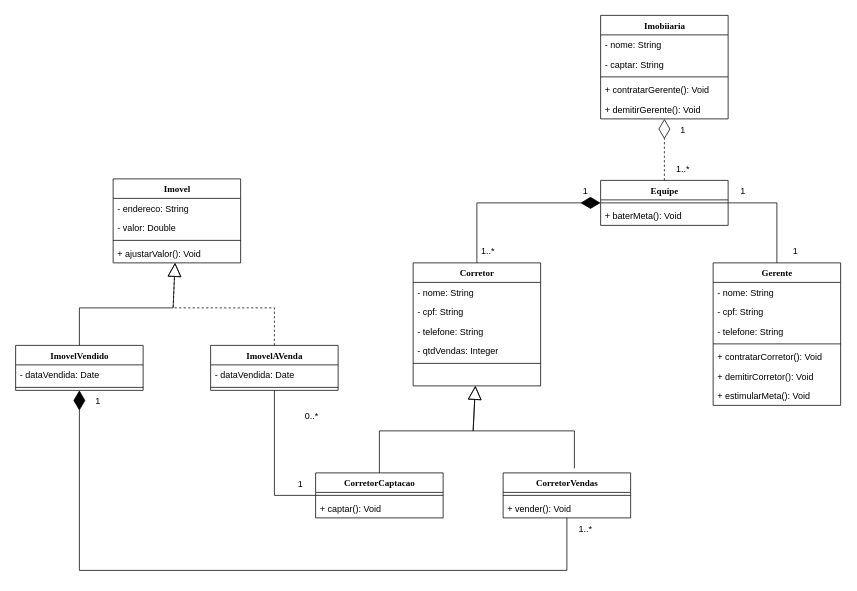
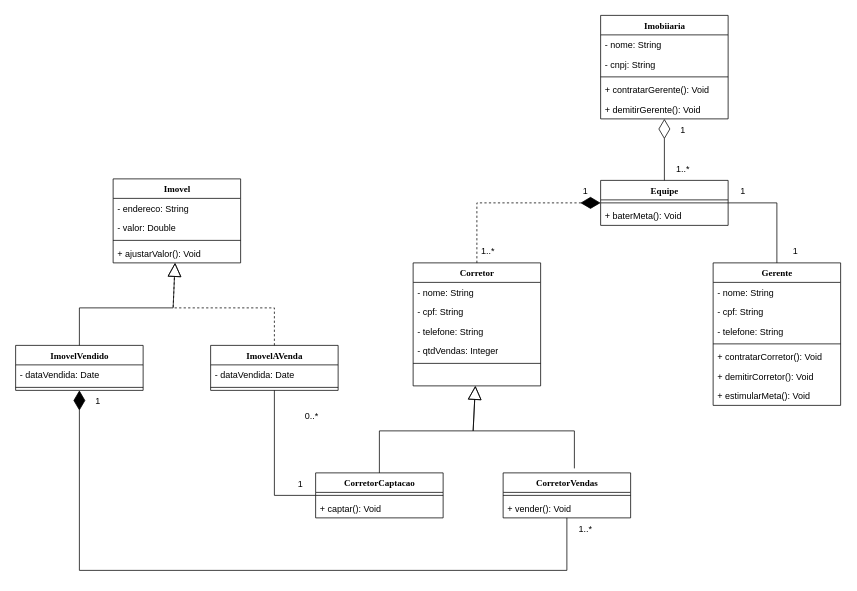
  <mxCell id="0" />
  <mxCell id="1" parent="0" />
  <mxCell id="2" value="Corretor" style="swimlane;html=1;fontStyle=1;align=center;verticalAlign=top;childLayout=stackLayout;horizontal=1;startSize=26;horizontalStack=0;resizeParent=1;resizeLast=0;collapsible=1;marginBottom=0;swimlaneFillColor=#ffffff;rounded=0;shadow=0;comic=0;labelBackgroundColor=none;strokeWidth=1;fillColor=none;fontFamily=Verdana;fontSize=12" parent="1" vertex="1"><mxGeometry x="550" y="350" width="170" height="164" as="geometry" /></mxCell>
  <mxCell id="3" value="- nome: String" style="text;html=1;strokeColor=none;fillColor=none;align=left;verticalAlign=top;spacingLeft=4;spacingRight=4;whiteSpace=wrap;overflow=hidden;rotatable=0;points=[[0,0.5],[1,0.5]];portConstraint=eastwest;" parent="2" vertex="1"><mxGeometry y="26" width="170" height="26" as="geometry" /></mxCell>
  <mxCell id="4" value="- cpf: String" style="text;html=1;strokeColor=none;fillColor=none;align=left;verticalAlign=top;spacingLeft=4;spacingRight=4;whiteSpace=wrap;overflow=hidden;rotatable=0;points=[[0,0.5],[1,0.5]];portConstraint=eastwest;" parent="2" vertex="1"><mxGeometry y="52" width="170" height="26" as="geometry" /></mxCell>
  <mxCell id="5" value="- telefone: String" style="text;html=1;strokeColor=none;fillColor=none;align=left;verticalAlign=top;spacingLeft=4;spacingRight=4;whiteSpace=wrap;overflow=hidden;rotatable=0;points=[[0,0.5],[1,0.5]];portConstraint=eastwest;" parent="2" vertex="1"><mxGeometry y="78" width="170" height="26" as="geometry" /></mxCell>
  <mxCell id="6" value="- qtdVendas: Integer" style="text;html=1;strokeColor=none;fillColor=none;align=left;verticalAlign=top;spacingLeft=4;spacingRight=4;whiteSpace=wrap;overflow=hidden;rotatable=0;points=[[0,0.5],[1,0.5]];portConstraint=eastwest;" vertex="1" parent="2"><mxGeometry y="104" width="170" height="26" as="geometry" /></mxCell>
  <mxCell id="7" value="" style="line;html=1;strokeWidth=1;fillColor=none;align=left;verticalAlign=middle;spacingTop=-1;spacingLeft=3;spacingRight=3;rotatable=0;labelPosition=right;points=[];portConstraint=eastwest;" parent="2" vertex="1"><mxGeometry y="130" width="170" height="8" as="geometry" /></mxCell>
  <mxCell id="8" value="Imobiiaria" style="swimlane;html=1;fontStyle=1;align=center;verticalAlign=top;childLayout=stackLayout;horizontal=1;startSize=26;horizontalStack=0;resizeParent=1;resizeLast=0;collapsible=1;marginBottom=0;swimlaneFillColor=#ffffff;rounded=0;shadow=0;comic=0;labelBackgroundColor=none;strokeWidth=1;fillColor=none;fontFamily=Verdana;fontSize=12" vertex="1" parent="1"><mxGeometry x="800" y="20" width="170" height="138" as="geometry" /></mxCell>
  <mxCell id="9" value="- nome: String" style="text;html=1;strokeColor=none;fillColor=none;align=left;verticalAlign=top;spacingLeft=4;spacingRight=4;whiteSpace=wrap;overflow=hidden;rotatable=0;points=[[0,0.5],[1,0.5]];portConstraint=eastwest;" vertex="1" parent="8"><mxGeometry y="26" width="170" height="26" as="geometry" /></mxCell>
- <mxCell id="10" value="- captar: String" style="text;html=1;strokeColor=none;fillColor=none;align=left;verticalAlign=top;spacingLeft=4;spacingRight=4;whiteSpace=wrap;overflow=hidden;rotatable=0;points=[[0,0.5],[1,0.5]];portConstraint=eastwest;" vertex="1" parent="8"><mxGeometry y="52" width="170" height="26" as="geometry" /></mxCell>
+ <mxCell id="10" value="- cnpj: String" style="text;html=1;strokeColor=none;fillColor=none;align=left;verticalAlign=top;spacingLeft=4;spacingRight=4;whiteSpace=wrap;overflow=hidden;rotatable=0;points=[[0,0.5],[1,0.5]];portConstraint=eastwest;" vertex="1" parent="8"><mxGeometry y="52" width="170" height="26" as="geometry" /></mxCell>
  <mxCell id="11" value="" style="line;html=1;strokeWidth=1;fillColor=none;align=left;verticalAlign=middle;spacingTop=-1;spacingLeft=3;spacingRight=3;rotatable=0;labelPosition=right;points=[];portConstraint=eastwest;" vertex="1" parent="8"><mxGeometry y="78" width="170" height="8" as="geometry" /></mxCell>
  <mxCell id="12" value="+ contratarGerente(): Void" style="text;html=1;strokeColor=none;fillColor=none;align=left;verticalAlign=top;spacingLeft=4;spacingRight=4;whiteSpace=wrap;overflow=hidden;rotatable=0;points=[[0,0.5],[1,0.5]];portConstraint=eastwest;" vertex="1" parent="8"><mxGeometry y="86" width="170" height="26" as="geometry" /></mxCell>
  <mxCell id="13" value="+ demitirGerente(): Void" style="text;html=1;strokeColor=none;fillColor=none;align=left;verticalAlign=top;spacingLeft=4;spacingRight=4;whiteSpace=wrap;overflow=hidden;rotatable=0;points=[[0,0.5],[1,0.5]];portConstraint=eastwest;" vertex="1" parent="8"><mxGeometry y="112" width="170" height="26" as="geometry" /></mxCell>
  <mxCell id="14" style="edgeStyle=orthogonalEdgeStyle;rounded=0;orthogonalLoop=1;jettySize=auto;html=1;entryX=1;entryY=0.5;entryDx=0;entryDy=0;exitX=0.5;exitY=0;exitDx=0;exitDy=0;endArrow=none;endFill=0;" edge="1" parent="1" source="15" target="23"><mxGeometry relative="1" as="geometry" /></mxCell>
  <mxCell id="15" value="Gerente" style="swimlane;html=1;fontStyle=1;align=center;verticalAlign=top;childLayout=stackLayout;horizontal=1;startSize=26;horizontalStack=0;resizeParent=1;resizeLast=0;collapsible=1;marginBottom=0;swimlaneFillColor=#ffffff;rounded=0;shadow=0;comic=0;labelBackgroundColor=none;strokeWidth=1;fillColor=none;fontFamily=Verdana;fontSize=12" vertex="1" parent="1"><mxGeometry x="950" y="350" width="170" height="190" as="geometry" /></mxCell>
  <mxCell id="16" value="- nome: String" style="text;html=1;strokeColor=none;fillColor=none;align=left;verticalAlign=top;spacingLeft=4;spacingRight=4;whiteSpace=wrap;overflow=hidden;rotatable=0;points=[[0,0.5],[1,0.5]];portConstraint=eastwest;" vertex="1" parent="15"><mxGeometry y="26" width="170" height="26" as="geometry" /></mxCell>
  <mxCell id="17" value="- cpf: String" style="text;html=1;strokeColor=none;fillColor=none;align=left;verticalAlign=top;spacingLeft=4;spacingRight=4;whiteSpace=wrap;overflow=hidden;rotatable=0;points=[[0,0.5],[1,0.5]];portConstraint=eastwest;" vertex="1" parent="15"><mxGeometry y="52" width="170" height="26" as="geometry" /></mxCell>
  <mxCell id="18" value="- telefone: String" style="text;html=1;strokeColor=none;fillColor=none;align=left;verticalAlign=top;spacingLeft=4;spacingRight=4;whiteSpace=wrap;overflow=hidden;rotatable=0;points=[[0,0.5],[1,0.5]];portConstraint=eastwest;" vertex="1" parent="15"><mxGeometry y="78" width="170" height="26" as="geometry" /></mxCell>
  <mxCell id="19" value="" style="line;html=1;strokeWidth=1;fillColor=none;align=left;verticalAlign=middle;spacingTop=-1;spacingLeft=3;spacingRight=3;rotatable=0;labelPosition=right;points=[];portConstraint=eastwest;" vertex="1" parent="15"><mxGeometry y="104" width="170" height="8" as="geometry" /></mxCell>
  <mxCell id="20" value="+ contratarCorretor(): Void" style="text;html=1;strokeColor=none;fillColor=none;align=left;verticalAlign=top;spacingLeft=4;spacingRight=4;whiteSpace=wrap;overflow=hidden;rotatable=0;points=[[0,0.5],[1,0.5]];portConstraint=eastwest;" vertex="1" parent="15"><mxGeometry y="112" width="170" height="26" as="geometry" /></mxCell>
  <mxCell id="21" value="+ demitirCorretor(): Void" style="text;html=1;strokeColor=none;fillColor=none;align=left;verticalAlign=top;spacingLeft=4;spacingRight=4;whiteSpace=wrap;overflow=hidden;rotatable=0;points=[[0,0.5],[1,0.5]];portConstraint=eastwest;" vertex="1" parent="15"><mxGeometry y="138" width="170" height="26" as="geometry" /></mxCell>
  <mxCell id="22" value="+ estimularMeta(): Void" style="text;html=1;strokeColor=none;fillColor=none;align=left;verticalAlign=top;spacingLeft=4;spacingRight=4;whiteSpace=wrap;overflow=hidden;rotatable=0;points=[[0,0.5],[1,0.5]];portConstraint=eastwest;" vertex="1" parent="15"><mxGeometry y="164" width="170" height="26" as="geometry" /></mxCell>
  <mxCell id="23" value="Equipe" style="swimlane;html=1;fontStyle=1;align=center;verticalAlign=top;childLayout=stackLayout;horizontal=1;startSize=26;horizontalStack=0;resizeParent=1;resizeLast=0;collapsible=1;marginBottom=0;swimlaneFillColor=#ffffff;rounded=0;shadow=0;comic=0;labelBackgroundColor=none;strokeWidth=1;fillColor=none;fontFamily=Verdana;fontSize=12" vertex="1" parent="1"><mxGeometry x="800" y="240" width="170" height="60" as="geometry" /></mxCell>
  <mxCell id="24" value="" style="line;html=1;strokeWidth=1;fillColor=none;align=left;verticalAlign=middle;spacingTop=-1;spacingLeft=3;spacingRight=3;rotatable=0;labelPosition=right;points=[];portConstraint=eastwest;" vertex="1" parent="23"><mxGeometry y="26" width="170" height="8" as="geometry" /></mxCell>
  <mxCell id="25" value="+ baterMeta(): Void" style="text;html=1;strokeColor=none;fillColor=none;align=left;verticalAlign=top;spacingLeft=4;spacingRight=4;whiteSpace=wrap;overflow=hidden;rotatable=0;points=[[0,0.5],[1,0.5]];portConstraint=eastwest;" vertex="1" parent="23"><mxGeometry y="34" width="170" height="26" as="geometry" /></mxCell>
- <mxCell id="26" value="" style="endArrow=diamondThin;endFill=1;endSize=24;html=1;rounded=0;entryX=0;entryY=0.5;entryDx=0;entryDy=0;exitX=0.5;exitY=0;exitDx=0;exitDy=0;" edge="1" parent="1" source="2" target="23"><mxGeometry width="160" relative="1" as="geometry"><mxPoint x="560" y="190" as="sourcePoint" /><mxPoint x="720" y="190" as="targetPoint" /><Array as="points"><mxPoint x="635" y="270" /></Array></mxGeometry></mxCell>
- <mxCell id="27" value="" style="endArrow=diamondThin;endFill=0;endSize=24;html=1;rounded=0;exitX=0.5;exitY=0;exitDx=0;exitDy=0;dashed=1;" edge="1" parent="1" source="23" target="8"><mxGeometry width="160" relative="1" as="geometry"><mxPoint x="850" y="250" as="sourcePoint" /><mxPoint x="1010" y="250" as="targetPoint" /></mxGeometry></mxCell>
+ <mxCell id="26" value="" style="endArrow=diamondThin;endFill=1;endSize=24;html=1;rounded=0;entryX=0;entryY=0.5;entryDx=0;entryDy=0;exitX=0.5;exitY=0;exitDx=0;exitDy=0;dashed=1;" edge="1" parent="1" source="2" target="23"><mxGeometry width="160" relative="1" as="geometry"><mxPoint x="560" y="190" as="sourcePoint" /><mxPoint x="720" y="190" as="targetPoint" /><Array as="points"><mxPoint x="635" y="270" /></Array></mxGeometry></mxCell>
+ <mxCell id="27" value="" style="endArrow=diamondThin;endFill=0;endSize=24;html=1;rounded=0;exitX=0.5;exitY=0;exitDx=0;exitDy=0;" edge="1" parent="1" source="23" target="8"><mxGeometry width="160" relative="1" as="geometry"><mxPoint x="850" y="250" as="sourcePoint" /><mxPoint x="1010" y="250" as="targetPoint" /></mxGeometry></mxCell>
  <mxCell id="28" value="1..*" style="text;html=1;align=center;verticalAlign=middle;whiteSpace=wrap;rounded=0;" vertex="1" parent="1"><mxGeometry x="880" y="210" width="60" height="30" as="geometry" /></mxCell>
  <mxCell id="29" value="1" style="text;html=1;align=center;verticalAlign=middle;whiteSpace=wrap;rounded=0;" vertex="1" parent="1"><mxGeometry x="880" y="158" width="60" height="30" as="geometry" /></mxCell>
  <mxCell id="30" value="1" style="text;html=1;align=center;verticalAlign=middle;whiteSpace=wrap;rounded=0;" vertex="1" parent="1"><mxGeometry x="750" y="240" width="60" height="30" as="geometry" /></mxCell>
  <mxCell id="31" value="1..*" style="text;html=1;align=center;verticalAlign=middle;whiteSpace=wrap;rounded=0;" vertex="1" parent="1"><mxGeometry x="620" y="320" width="60" height="30" as="geometry" /></mxCell>
  <mxCell id="32" value="1" style="text;html=1;align=center;verticalAlign=middle;whiteSpace=wrap;rounded=0;" vertex="1" parent="1"><mxGeometry x="960" y="240" width="60" height="30" as="geometry" /></mxCell>
  <mxCell id="33" value="1" style="text;html=1;align=center;verticalAlign=middle;whiteSpace=wrap;rounded=0;" vertex="1" parent="1"><mxGeometry x="1030" y="320" width="60" height="30" as="geometry" /></mxCell>
  <mxCell id="34" value="Imovel" style="swimlane;html=1;fontStyle=1;align=center;verticalAlign=top;childLayout=stackLayout;horizontal=1;startSize=26;horizontalStack=0;resizeParent=1;resizeLast=0;collapsible=1;marginBottom=0;swimlaneFillColor=#ffffff;rounded=0;shadow=0;comic=0;labelBackgroundColor=none;strokeWidth=1;fillColor=none;fontFamily=Verdana;fontSize=12" vertex="1" parent="1"><mxGeometry x="150" y="238" width="170" height="112" as="geometry" /></mxCell>
  <mxCell id="35" value="- endereco: String" style="text;html=1;strokeColor=none;fillColor=none;align=left;verticalAlign=top;spacingLeft=4;spacingRight=4;whiteSpace=wrap;overflow=hidden;rotatable=0;points=[[0,0.5],[1,0.5]];portConstraint=eastwest;" vertex="1" parent="34"><mxGeometry y="26" width="170" height="26" as="geometry" /></mxCell>
  <mxCell id="36" value="- valor: Double" style="text;html=1;strokeColor=none;fillColor=none;align=left;verticalAlign=top;spacingLeft=4;spacingRight=4;whiteSpace=wrap;overflow=hidden;rotatable=0;points=[[0,0.5],[1,0.5]];portConstraint=eastwest;" vertex="1" parent="34"><mxGeometry y="52" width="170" height="26" as="geometry" /></mxCell>
  <mxCell id="37" value="" style="line;html=1;strokeWidth=1;fillColor=none;align=left;verticalAlign=middle;spacingTop=-1;spacingLeft=3;spacingRight=3;rotatable=0;labelPosition=right;points=[];portConstraint=eastwest;" vertex="1" parent="34"><mxGeometry y="78" width="170" height="8" as="geometry" /></mxCell>
  <mxCell id="38" value="+ ajustarValor(): Void" style="text;html=1;strokeColor=none;fillColor=none;align=left;verticalAlign=top;spacingLeft=4;spacingRight=4;whiteSpace=wrap;overflow=hidden;rotatable=0;points=[[0,0.5],[1,0.5]];portConstraint=eastwest;" vertex="1" parent="34"><mxGeometry y="86" width="170" height="26" as="geometry" /></mxCell>
  <mxCell id="39" value="ImovelVendido" style="swimlane;html=1;fontStyle=1;align=center;verticalAlign=top;childLayout=stackLayout;horizontal=1;startSize=26;horizontalStack=0;resizeParent=1;resizeLast=0;collapsible=1;marginBottom=0;swimlaneFillColor=#ffffff;rounded=0;shadow=0;comic=0;labelBackgroundColor=none;strokeWidth=1;fillColor=none;fontFamily=Verdana;fontSize=12" vertex="1" parent="1"><mxGeometry y="460" width="170" height="60" as="geometry" x="20" /></mxCell>
  <mxCell id="40" value="- dataVendida: Date" style="text;html=1;strokeColor=none;fillColor=none;align=left;verticalAlign=top;spacingLeft=4;spacingRight=4;whiteSpace=wrap;overflow=hidden;rotatable=0;points=[[0,0.5],[1,0.5]];portConstraint=eastwest;" vertex="1" parent="39"><mxGeometry y="26" width="170" height="26" as="geometry" /></mxCell>
  <mxCell id="41" value="" style="line;html=1;strokeWidth=1;fillColor=none;align=left;verticalAlign=middle;spacingTop=-1;spacingLeft=3;spacingRight=3;rotatable=0;labelPosition=right;points=[];portConstraint=eastwest;" vertex="1" parent="39"><mxGeometry y="52" width="170" height="8" as="geometry" /></mxCell>
  <mxCell id="42" value="ImovelAVenda" style="swimlane;html=1;fontStyle=1;align=center;verticalAlign=top;childLayout=stackLayout;horizontal=1;startSize=26;horizontalStack=0;resizeParent=1;resizeLast=0;collapsible=1;marginBottom=0;swimlaneFillColor=#ffffff;rounded=0;shadow=0;comic=0;labelBackgroundColor=none;strokeWidth=1;fillColor=none;fontFamily=Verdana;fontSize=12" vertex="1" parent="1"><mxGeometry x="280" y="460" width="170" height="60" as="geometry" /></mxCell>
  <mxCell id="43" value="- dataVendida: Date" style="text;html=1;strokeColor=none;fillColor=none;align=left;verticalAlign=top;spacingLeft=4;spacingRight=4;whiteSpace=wrap;overflow=hidden;rotatable=0;points=[[0,0.5],[1,0.5]];portConstraint=eastwest;" vertex="1" parent="42"><mxGeometry y="26" width="170" height="26" as="geometry" /></mxCell>
  <mxCell id="44" value="" style="line;html=1;strokeWidth=1;fillColor=none;align=left;verticalAlign=middle;spacingTop=-1;spacingLeft=3;spacingRight=3;rotatable=0;labelPosition=right;points=[];portConstraint=eastwest;" vertex="1" parent="42"><mxGeometry y="52" width="170" height="8" as="geometry" /></mxCell>
  <mxCell id="45" value="" style="endArrow=block;endSize=16;endFill=0;html=1;rounded=0;exitX=0.5;exitY=0;exitDx=0;exitDy=0;" edge="1" parent="1" source="39" target="34"><mxGeometry width="160" relative="1" as="geometry"><mxPoint x="310" y="440" as="sourcePoint" /><mxPoint x="227.414" y="350" as="targetPoint" /><Array as="points"><mxPoint x="105" y="410" /><mxPoint x="230" y="410" /></Array></mxGeometry></mxCell>
  <mxCell id="46" value="" style="endArrow=block;endSize=16;endFill=0;html=1;rounded=0;dashed=1;" edge="1" parent="1" source="42" target="34"><mxGeometry width="160" relative="1" as="geometry"><mxPoint x="115" y="470" as="sourcePoint" /><mxPoint x="227.414" y="350" as="targetPoint" /><Array as="points"><mxPoint x="365" y="410" /><mxPoint x="230" y="410" /></Array></mxGeometry></mxCell>
  <mxCell id="47" style="edgeStyle=orthogonalEdgeStyle;rounded=0;orthogonalLoop=1;jettySize=auto;html=1;exitX=0;exitY=0.5;exitDx=0;exitDy=0;endArrow=none;endFill=0;" edge="1" parent="1" source="48" target="42"><mxGeometry relative="1" as="geometry" /></mxCell>
  <mxCell id="48" value="CorretorCaptacao" style="swimlane;html=1;fontStyle=1;align=center;verticalAlign=top;childLayout=stackLayout;horizontal=1;startSize=26;horizontalStack=0;resizeParent=1;resizeLast=0;collapsible=1;marginBottom=0;swimlaneFillColor=#ffffff;rounded=0;shadow=0;comic=0;labelBackgroundColor=none;strokeWidth=1;fillColor=none;fontFamily=Verdana;fontSize=12" vertex="1" parent="1"><mxGeometry x="420" y="630" width="170" height="60" as="geometry" /></mxCell>
  <mxCell id="49" value="" style="line;html=1;strokeWidth=1;fillColor=none;align=left;verticalAlign=middle;spacingTop=-1;spacingLeft=3;spacingRight=3;rotatable=0;labelPosition=right;points=[];portConstraint=eastwest;" vertex="1" parent="48"><mxGeometry y="26" width="170" height="8" as="geometry" /></mxCell>
  <mxCell id="50" value="+ captar(): Void" style="text;html=1;strokeColor=none;fillColor=none;align=left;verticalAlign=top;spacingLeft=4;spacingRight=4;whiteSpace=wrap;overflow=hidden;rotatable=0;points=[[0,0.5],[1,0.5]];portConstraint=eastwest;" vertex="1" parent="48"><mxGeometry y="34" width="170" height="26" as="geometry" /></mxCell>
  <mxCell id="51" value="CorretorVendas" style="swimlane;html=1;fontStyle=1;align=center;verticalAlign=top;childLayout=stackLayout;horizontal=1;startSize=26;horizontalStack=0;resizeParent=1;resizeLast=0;collapsible=1;marginBottom=0;swimlaneFillColor=#ffffff;rounded=0;shadow=0;comic=0;labelBackgroundColor=none;strokeWidth=1;fillColor=none;fontFamily=Verdana;fontSize=12" vertex="1" parent="1"><mxGeometry x="670" y="630" width="170" height="60" as="geometry" /></mxCell>
  <mxCell id="52" value="" style="line;html=1;strokeWidth=1;fillColor=none;align=left;verticalAlign=middle;spacingTop=-1;spacingLeft=3;spacingRight=3;rotatable=0;labelPosition=right;points=[];portConstraint=eastwest;" vertex="1" parent="51"><mxGeometry y="26" width="170" height="8" as="geometry" /></mxCell>
  <mxCell id="53" value="+ vender(): Void" style="text;html=1;strokeColor=none;fillColor=none;align=left;verticalAlign=top;spacingLeft=4;spacingRight=4;whiteSpace=wrap;overflow=hidden;rotatable=0;points=[[0,0.5],[1,0.5]];portConstraint=eastwest;" vertex="1" parent="51"><mxGeometry y="34" width="170" height="26" as="geometry" /></mxCell>
  <mxCell id="54" value="" style="endArrow=block;endSize=16;endFill=0;html=1;rounded=0;exitX=0.5;exitY=0;exitDx=0;exitDy=0;" edge="1" parent="1" source="48"><mxGeometry width="160" relative="1" as="geometry"><mxPoint x="505" y="624" as="sourcePoint" /><mxPoint x="633" y="514" as="targetPoint" /><Array as="points"><mxPoint x="505" y="574" /><mxPoint x="630" y="574" /></Array></mxGeometry></mxCell>
  <mxCell id="55" value="" style="endArrow=block;endSize=16;endFill=0;html=1;rounded=0;" edge="1" parent="1"><mxGeometry width="160" relative="1" as="geometry"><mxPoint x="765" y="624" as="sourcePoint" /><mxPoint x="633" y="514" as="targetPoint" /><Array as="points"><mxPoint x="765" y="574" /><mxPoint x="630" y="574" /></Array></mxGeometry></mxCell>
  <mxCell id="56" value="" style="endArrow=diamondThin;endFill=1;endSize=24;html=1;rounded=0;" edge="1" parent="1" source="51" target="39"><mxGeometry width="160" relative="1" as="geometry"><mxPoint x="450" y="710" as="sourcePoint" /><mxPoint x="610" y="710" as="targetPoint" /><Array as="points"><mxPoint x="755" y="760" /><mxPoint x="105" y="760" /></Array></mxGeometry></mxCell>
  <mxCell id="57" value="1" style="text;html=1;align=center;verticalAlign=middle;whiteSpace=wrap;rounded=0;" vertex="1" parent="1"><mxGeometry x="370" y="630" width="60" height="30" as="geometry" /></mxCell>
  <mxCell id="58" value="0..*" style="text;html=1;align=center;verticalAlign=middle;whiteSpace=wrap;rounded=0;" vertex="1" parent="1"><mxGeometry x="385" y="540" width="60" height="30" as="geometry" /></mxCell>
  <mxCell id="59" value="1..*" style="text;html=1;align=center;verticalAlign=middle;whiteSpace=wrap;rounded=0;" vertex="1" parent="1"><mxGeometry x="750" y="690" width="60" height="30" as="geometry" /></mxCell>
  <mxCell id="60" value="1" style="text;html=1;align=center;verticalAlign=middle;whiteSpace=wrap;rounded=0;" vertex="1" parent="1"><mxGeometry x="100" y="520" width="60" height="30" as="geometry" /></mxCell>
